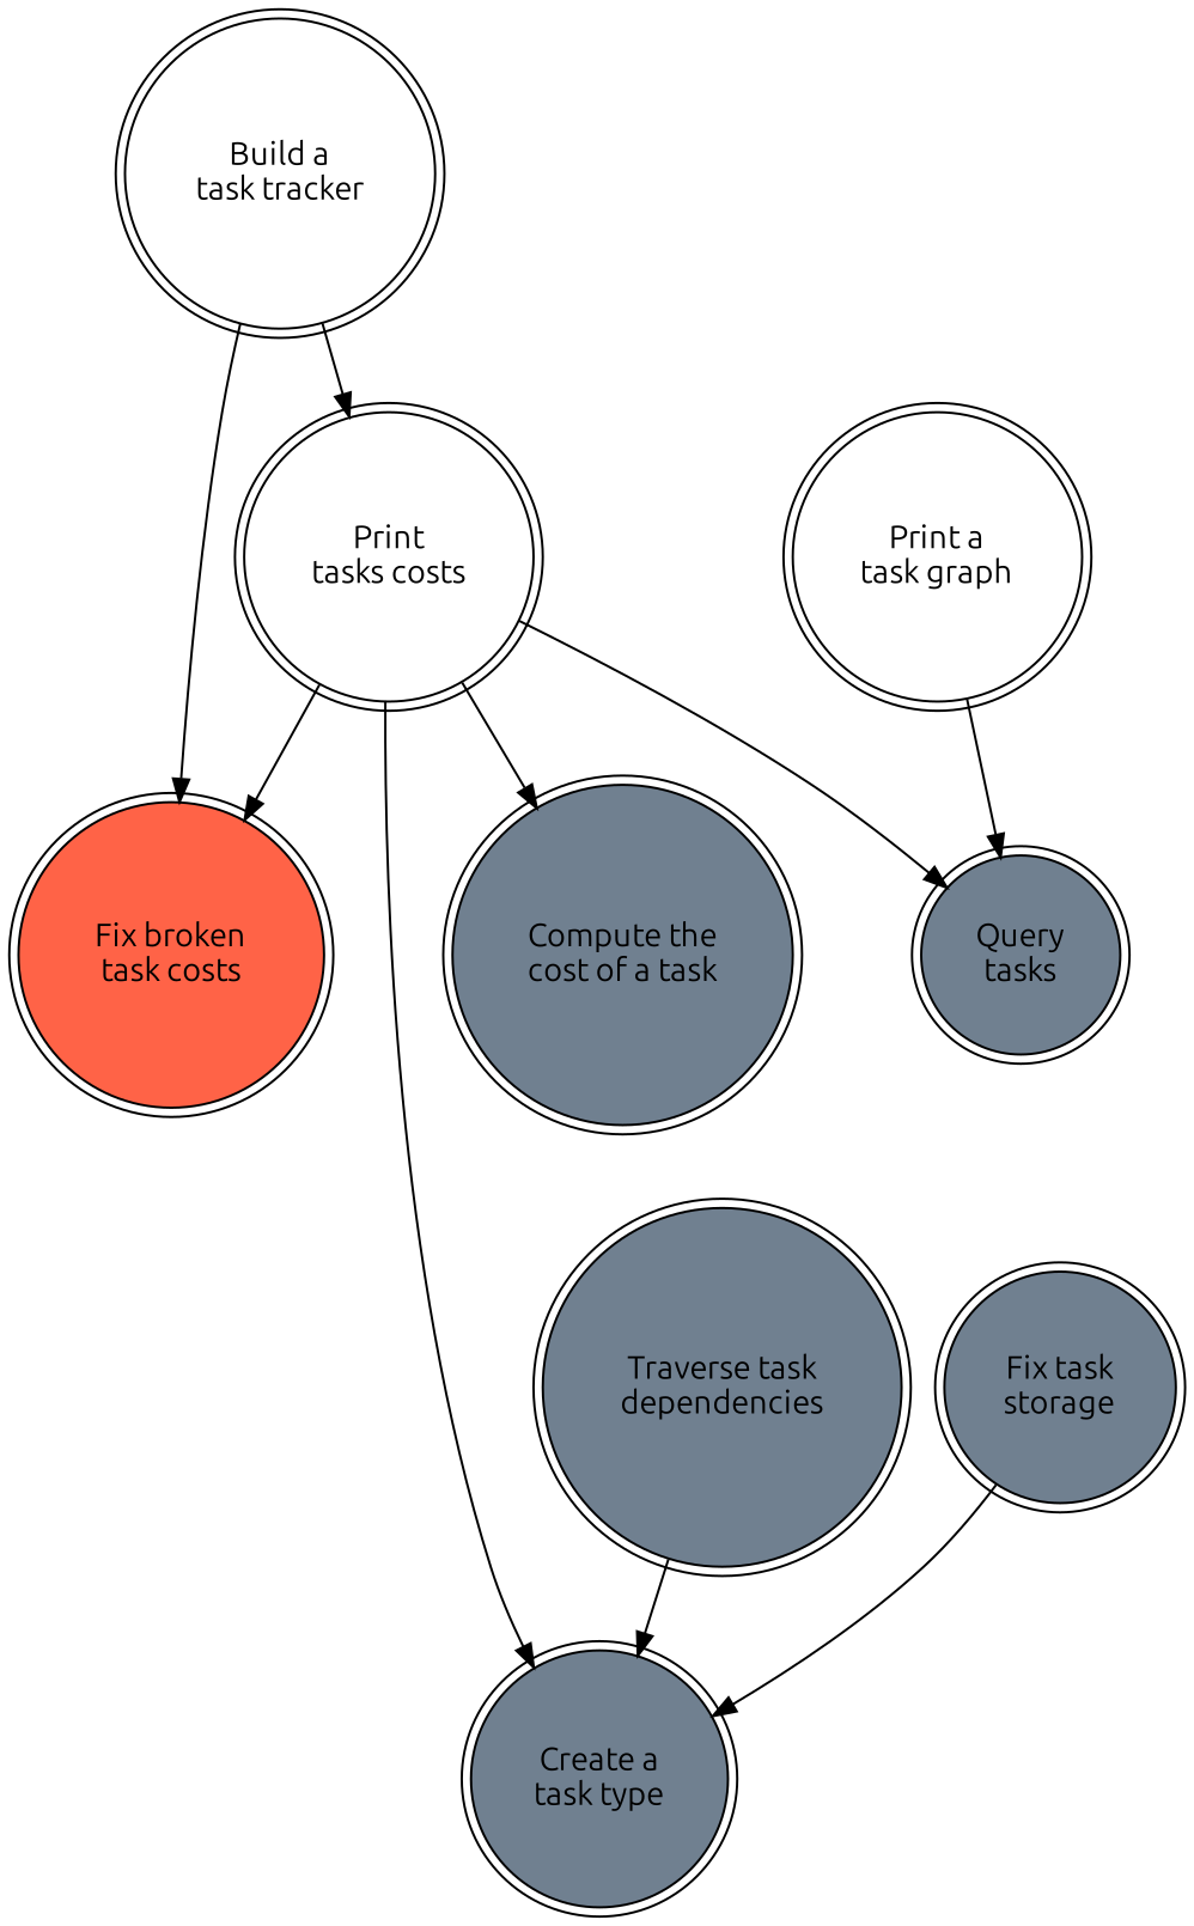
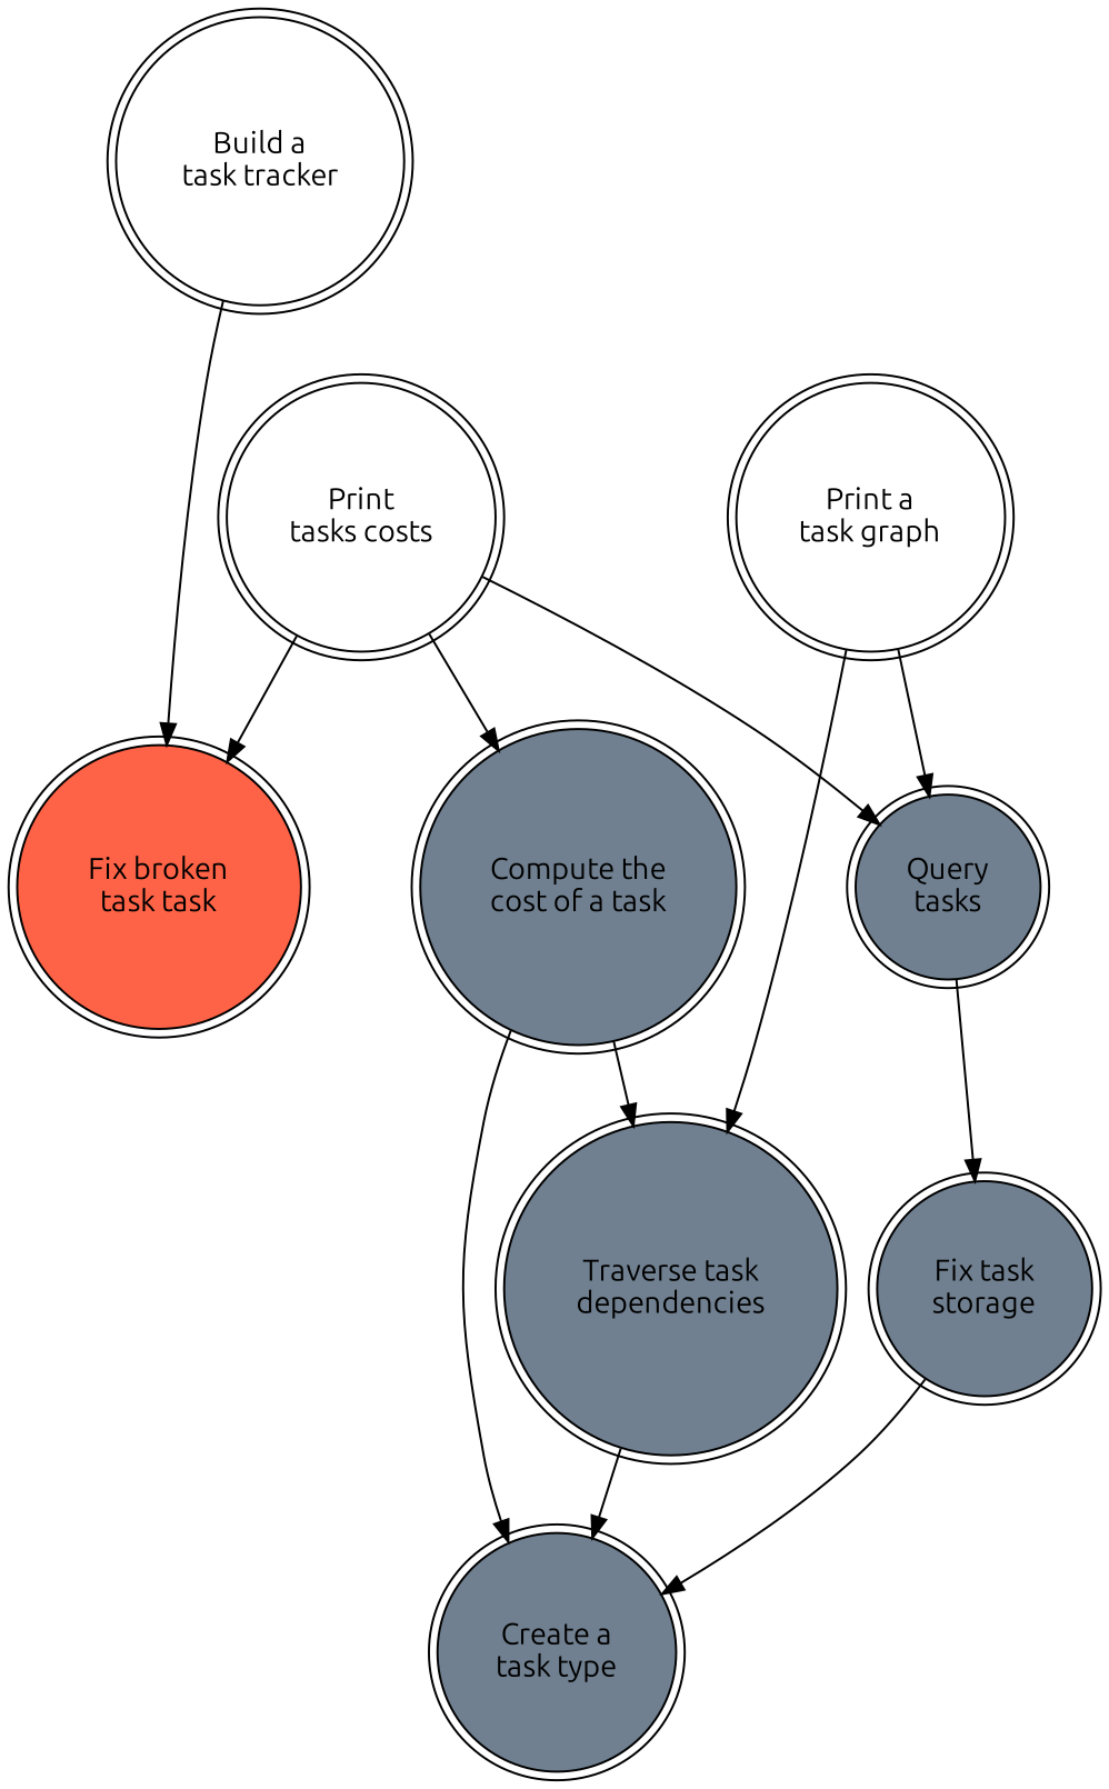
  digraph {
    fontname=Ubuntu
    rankdir=TB
    node [fontname=Ubuntu shape=doublecircle fillcolor=slategray style=filled]
    edge [fontname=Ubuntu]
    n1 [label="Build a\ntask tracker" fillcolor="" style=""]
    n2 [label="Print\ntasks costs" fillcolor="" style=""]
-   n3 [fillcolor=tomato label="Fix broken\ntask costs"]
+   n3 [fillcolor=tomato label="Fix broken\ntask task"]
    n4 [label="Print a\ntask graph" fillcolor="" style=""]
    n5 [label="Query\ntasks"]
    n6 [label="Traverse task\ndependencies"]
    n7 [label="Compute the\ncost of a task"]
    n8 [label="Create a\ntask type"]
    n9 [label="Fix task\nstorage"]
-   n1 -> n2
    n1 -> n3
    n2 -> n3
    n2 -> n5
    n2 -> n7
    n4 -> n5
+   n4 -> n6
+   n5 -> n9
    n6 -> n8
-   n2 -> n8
+   n7 -> n6
+   n7 -> n8
    n9 -> n8
  }
